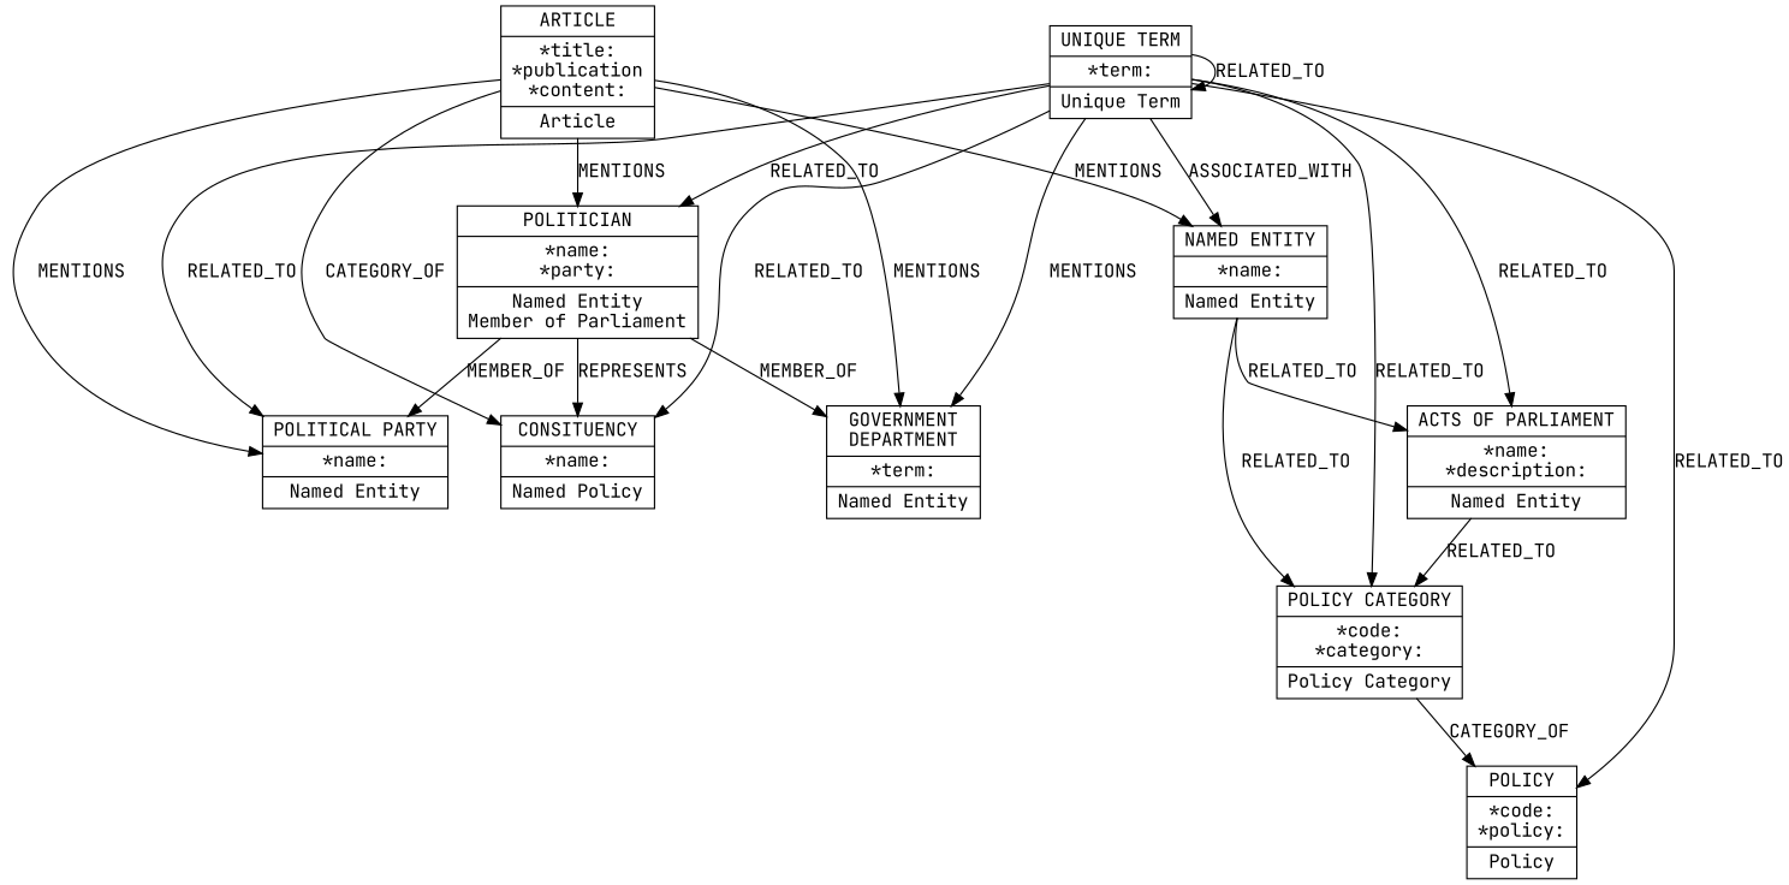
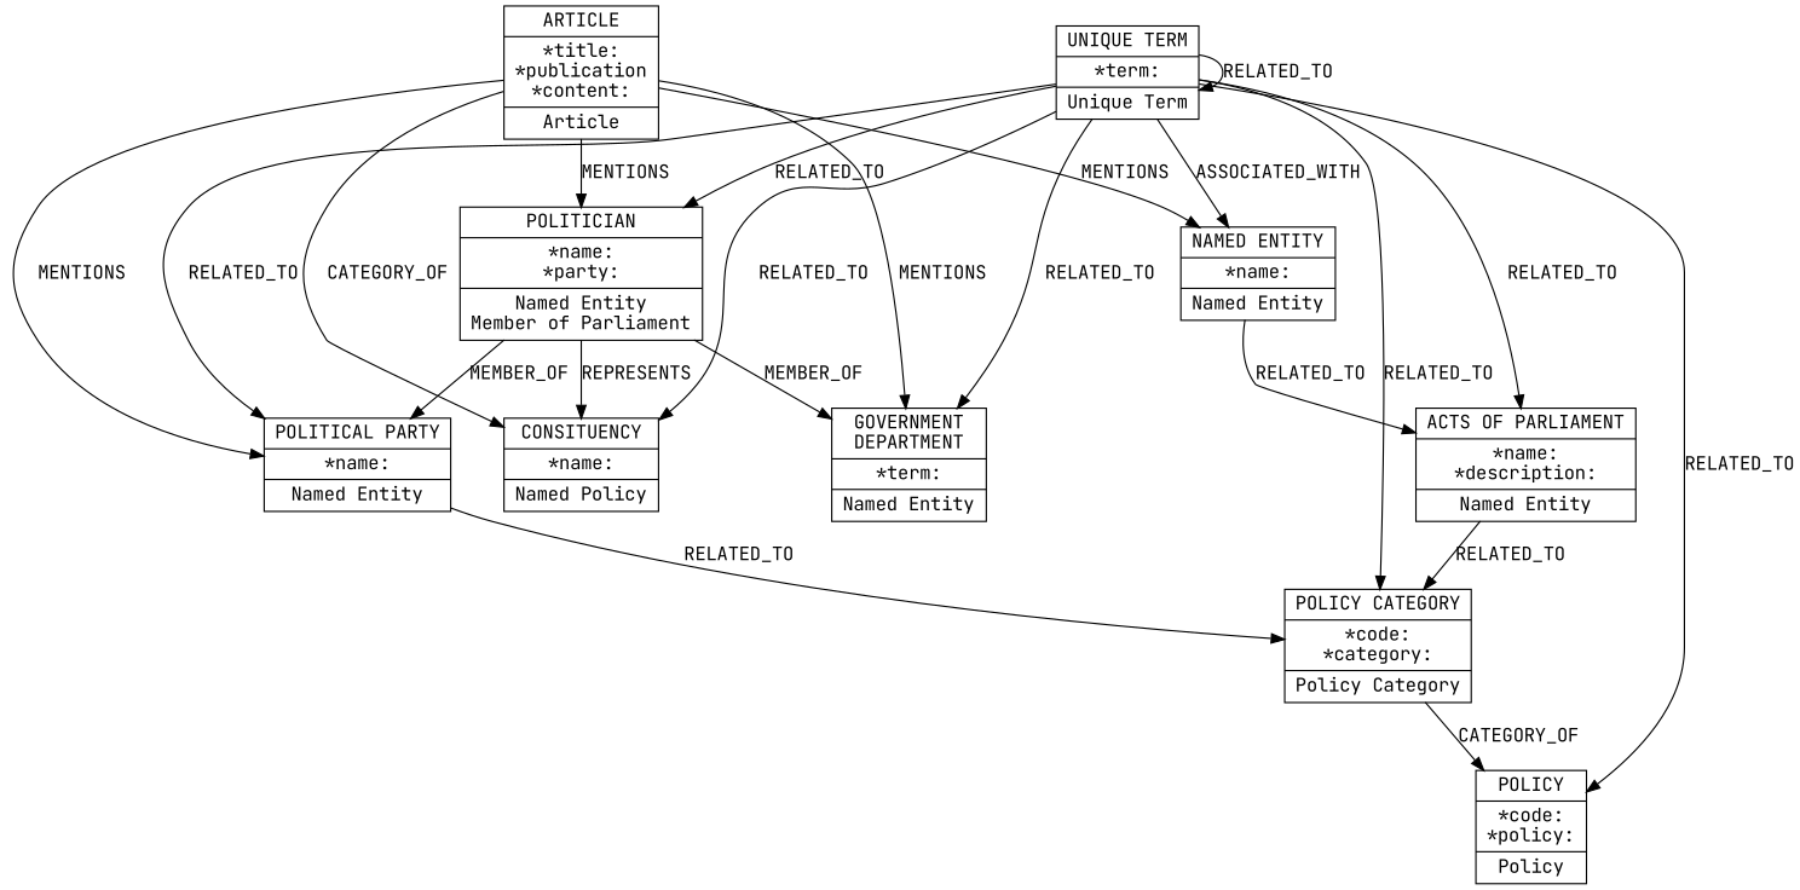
  digraph {
    fontname="JetBrains Mono"
    node [fontname="JetBrains Mono" shape=record]
    edge [fontname="JetBrains Mono"]
    n1 [label="{POLITICIAN|*name:\n*party:|Named Entity\nMember of Parliament}"]
    n2 [label="{GOVERNMENT\nDEPARTMENT|*term:|Named Entity}"]
    n3 [label="{POLITICAL PARTY|*name:|Named Entity }"]
    n4 [label="{CONSITUENCY|*name:|Named Policy }"]
    n5 [label="{UNIQUE TERM|*term:|Unique Term} "]
    n6 [label="{POLICY CATEGORY|*code:\n*category:|Policy Category}"]
    n7 [label="{POLICY|*code:\n*policy:|Policy}"]
    n8 [label="{NAMED ENTITY|*name:|Named Entity }"]
    n9 [label="{ACTS OF PARLIAMENT|*name:\n*description:|Named Entity}"]
    n10 [label="{ARTICLE|*title:\n*publication\n*content:| Article}"]
    n1 -> n2 [label=MEMBER_OF]
    n1 -> n3 [label=MEMBER_OF]
    n1 -> n4 [label=REPRESENTS]
    n5 -> n1 [label=RELATED_TO]
-   n5 -> n2 [label=MENTIONS]
+   n5 -> n2 [label=RELATED_TO]
    n5 -> n3 [label=RELATED_TO]
    n5 -> n4 [label=RELATED_TO]
    n5 -> n5 [label=RELATED_TO]
    n5 -> n6 [label=RELATED_TO]
    n5 -> n7 [label=RELATED_TO]
    n5 -> n8 [label=ASSOCIATED_WITH]
    n5 -> n9 [label=RELATED_TO]
    n6 -> n7 [label=CATEGORY_OF]
-   n8 -> n6 [label=RELATED_TO]
+   n3 -> n6 [label=RELATED_TO]
    n8 -> n9 [label=RELATED_TO]
    n9 -> n6 [label=RELATED_TO]
    n10 -> n1 [label=MENTIONS]
    n10 -> n2 [label=MENTIONS]
    n10 -> n3 [label=MENTIONS]
    n10 -> n4 [label=CATEGORY_OF]
    n10 -> n8 [label=MENTIONS]
  }
